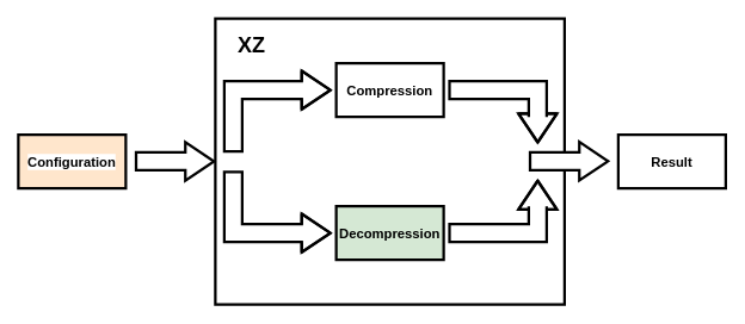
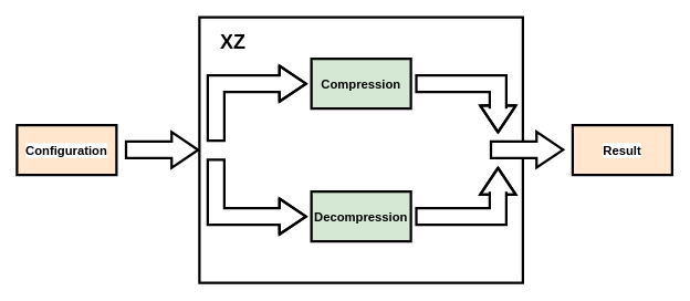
  <mxCell id="0" />
  <mxCell id="1" parent="0" />
  <mxCell id="2" value="&lt;div align=&quot;center&quot;&gt;&lt;br&gt;&lt;/div&gt;" style="rounded=0;whiteSpace=wrap;html=1;labelBackgroundColor=#FFFFFF;strokeWidth=3;fontSize=15;align=center;" parent="1" vertex="1"><mxGeometry x="240" y="20" width="390" height="320" as="geometry" /></mxCell>
- <mxCell id="3" value="&lt;font style=&quot;font-size: 15px;&quot;&gt;&lt;b&gt;Compression&lt;/b&gt;&lt;/font&gt;" style="rounded=0;whiteSpace=wrap;html=1;strokeWidth=3;" parent="1" vertex="1"><mxGeometry x="375" y="70" width="120" height="60" as="geometry" /></mxCell>
+ <mxCell id="3" value="&lt;font style=&quot;font-size: 15px;&quot;&gt;&lt;b&gt;Compression&lt;/b&gt;&lt;/font&gt;" style="rounded=0;whiteSpace=wrap;html=1;strokeWidth=3;fillColor=#d5e8d4;" parent="1" vertex="1"><mxGeometry x="375" y="70" width="120" height="60" as="geometry" /></mxCell>
  <mxCell id="4" value="&lt;font style=&quot;font-size: 15px;&quot;&gt;&lt;b&gt;&lt;font style=&quot;font-size: 15px;&quot;&gt;Decompression&lt;/font&gt;&lt;/b&gt;&lt;/font&gt;" style="rounded=0;whiteSpace=wrap;html=1;strokeWidth=3;fillColor=#d5e8d4;" parent="1" vertex="1"><mxGeometry x="375" y="230" width="120" height="60" as="geometry" /></mxCell>
  <mxCell id="5" value="&lt;font style=&quot;font-size: 15px;&quot;&gt;&lt;b&gt;Configuration&lt;/b&gt;&lt;/font&gt;" style="rounded=0;whiteSpace=wrap;html=1;labelBackgroundColor=#FFFFFF;strokeWidth=3;fontColor=#000000;align=center;fillColor=#ffe6cc;" parent="1" vertex="1"><mxGeometry x="20" y="150" width="120" height="60" as="geometry" /></mxCell>
  <mxCell id="6" value="" style="shape=flexArrow;endArrow=classic;html=1;rounded=0;fontSize=16;fontColor=#FFFFFF;endSize=9.67;fillColor=#FFFFFF;width=18;strokeWidth=3;" parent="1" edge="1"><mxGeometry width="50" height="50" relative="1" as="geometry"><mxPoint x="260" y="190" as="sourcePoint" /><mxPoint x="370" y="260" as="targetPoint" /><Array as="points"><mxPoint x="260" y="260" /><mxPoint x="290" y="260" /><mxPoint x="320" y="260" /></Array></mxGeometry></mxCell>
- <mxCell id="7" value="&lt;font style=&quot;font-size: 15px;&quot;&gt;&lt;b&gt;Result&lt;/b&gt;&lt;/font&gt;" style="rounded=0;whiteSpace=wrap;html=1;labelBackgroundColor=#FFFFFF;strokeWidth=3;fontColor=#000000;align=center;" parent="1" vertex="1"><mxGeometry x="690" y="150" width="120" height="60" as="geometry" /></mxCell>
+ <mxCell id="7" value="&lt;font style=&quot;font-size: 15px;&quot;&gt;&lt;b&gt;Result&lt;/b&gt;&lt;/font&gt;" style="rounded=0;whiteSpace=wrap;html=1;labelBackgroundColor=#FFFFFF;strokeWidth=3;fontColor=#000000;align=center;fillColor=#ffe6cc;" parent="1" vertex="1"><mxGeometry x="690" y="150" width="120" height="60" as="geometry" /></mxCell>
  <mxCell id="8" value="" style="shape=flexArrow;endArrow=classic;html=1;rounded=0;fontSize=16;fontColor=#FFFFFF;endSize=9.67;fillColor=#FFFFFF;width=18;strokeWidth=3;" parent="1" edge="1"><mxGeometry width="50" height="50" relative="1" as="geometry"><mxPoint x="260" y="170" as="sourcePoint" /><mxPoint x="370" y="100" as="targetPoint" /><Array as="points"><mxPoint x="260" y="100" /><mxPoint x="320" y="100" /></Array></mxGeometry></mxCell>
  <mxCell id="9" value="" style="shape=flexArrow;endArrow=classic;html=1;rounded=0;fontSize=16;fontColor=#FFFFFF;endSize=9.67;fillColor=#FFFFFF;width=18;strokeWidth=3;" parent="1" edge="1"><mxGeometry width="50" height="50" relative="1" as="geometry"><mxPoint x="500" y="260" as="sourcePoint" /><mxPoint x="600" y="200" as="targetPoint" /><Array as="points"><mxPoint x="600" y="260" /><mxPoint x="600" y="230" /></Array></mxGeometry></mxCell>
  <mxCell id="10" value="&lt;b&gt;&lt;font style=&quot;font-size: 24px;&quot;&gt;XZ&lt;/font&gt;&lt;/b&gt;" style="text;html=1;align=center;verticalAlign=middle;resizable=0;points=[];autosize=1;strokeColor=none;fillColor=none;fontSize=15;fontColor=#000000;" parent="1" vertex="1"><mxGeometry x="255" y="30" width="50" height="40" as="geometry" /></mxCell>
  <mxCell id="11" value="" style="shape=flexArrow;endArrow=classic;html=1;rounded=0;fontSize=16;fontColor=#FFFFFF;endSize=9.67;fillColor=#FFFFFF;width=18;strokeWidth=3;" edge="1" parent="1"><mxGeometry width="50" height="50" relative="1" as="geometry"><mxPoint x="150" y="179.76" as="sourcePoint" /><mxPoint x="240" y="180" as="targetPoint" /><Array as="points"><mxPoint x="150" y="179.76" /><mxPoint x="240" y="179.76" /></Array></mxGeometry></mxCell>
  <mxCell id="12" value="" style="shape=flexArrow;endArrow=classic;html=1;rounded=0;fontSize=16;fontColor=#FFFFFF;endSize=9.67;fillColor=#FFFFFF;width=18;strokeWidth=3;" edge="1" parent="1"><mxGeometry width="50" height="50" relative="1" as="geometry"><mxPoint x="590" y="179.58" as="sourcePoint" /><mxPoint x="680" y="179.82" as="targetPoint" /><Array as="points"><mxPoint x="590" y="179.58" /><mxPoint x="680" y="179.58" /></Array></mxGeometry></mxCell>
  <mxCell id="13" value="" style="shape=flexArrow;endArrow=classic;html=1;rounded=0;fontSize=16;fontColor=#FFFFFF;endSize=9.67;fillColor=#FFFFFF;width=18;strokeWidth=3;" edge="1" parent="1"><mxGeometry width="50" height="50" relative="1" as="geometry"><mxPoint x="500" y="100" as="sourcePoint" /><mxPoint x="600" y="160" as="targetPoint" /><Array as="points"><mxPoint x="600" y="100" /><mxPoint x="600" y="130" /></Array></mxGeometry></mxCell>
